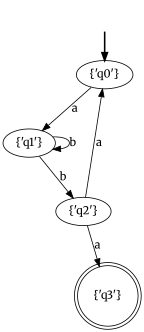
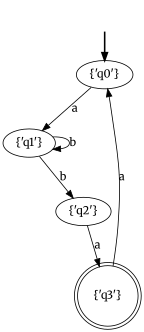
  digraph {
    fontname=Merriweather
    node [fontname=Merriweather]
    edge [fontname=Merriweather]
    fake [style=invisible]
    "{'q0'}" [root=true]
    "{'q1'}"
    "{'q3'}" [shape=doublecircle]
    "{'q2'}"
    fake -> "{'q0'}" [style=bold]
    "{'q0'}" -> "{'q1'}" [label=a]
    "{'q1'}" -> "{'q1'}" [label=b]
    "{'q1'}" -> "{'q2'}" [label=b]
-   "{'q2'}" -> "{'q0'}" [label=a]
+   "{'q3'}" -> "{'q0'}" [label=a]
    "{'q2'}" -> "{'q3'}" [label=a]
  }
